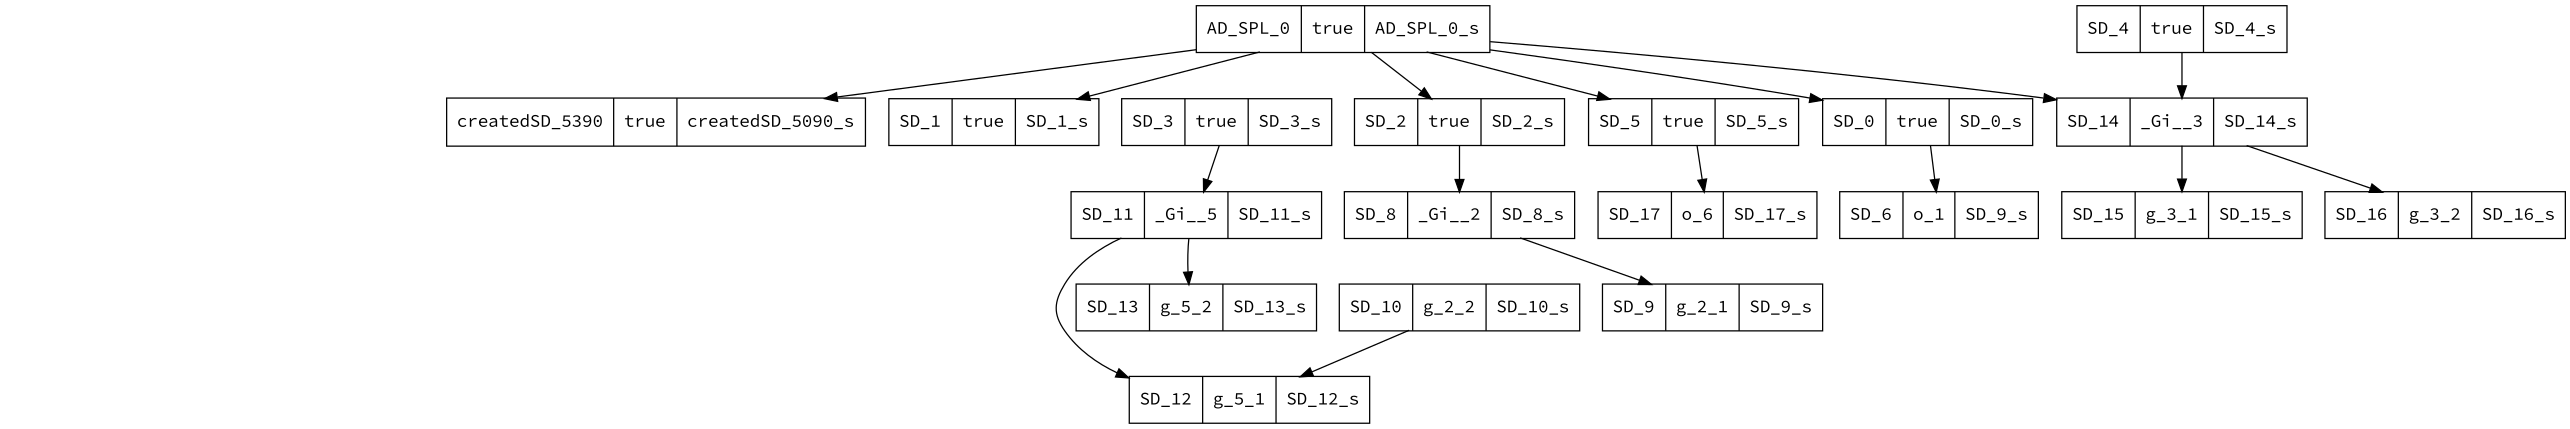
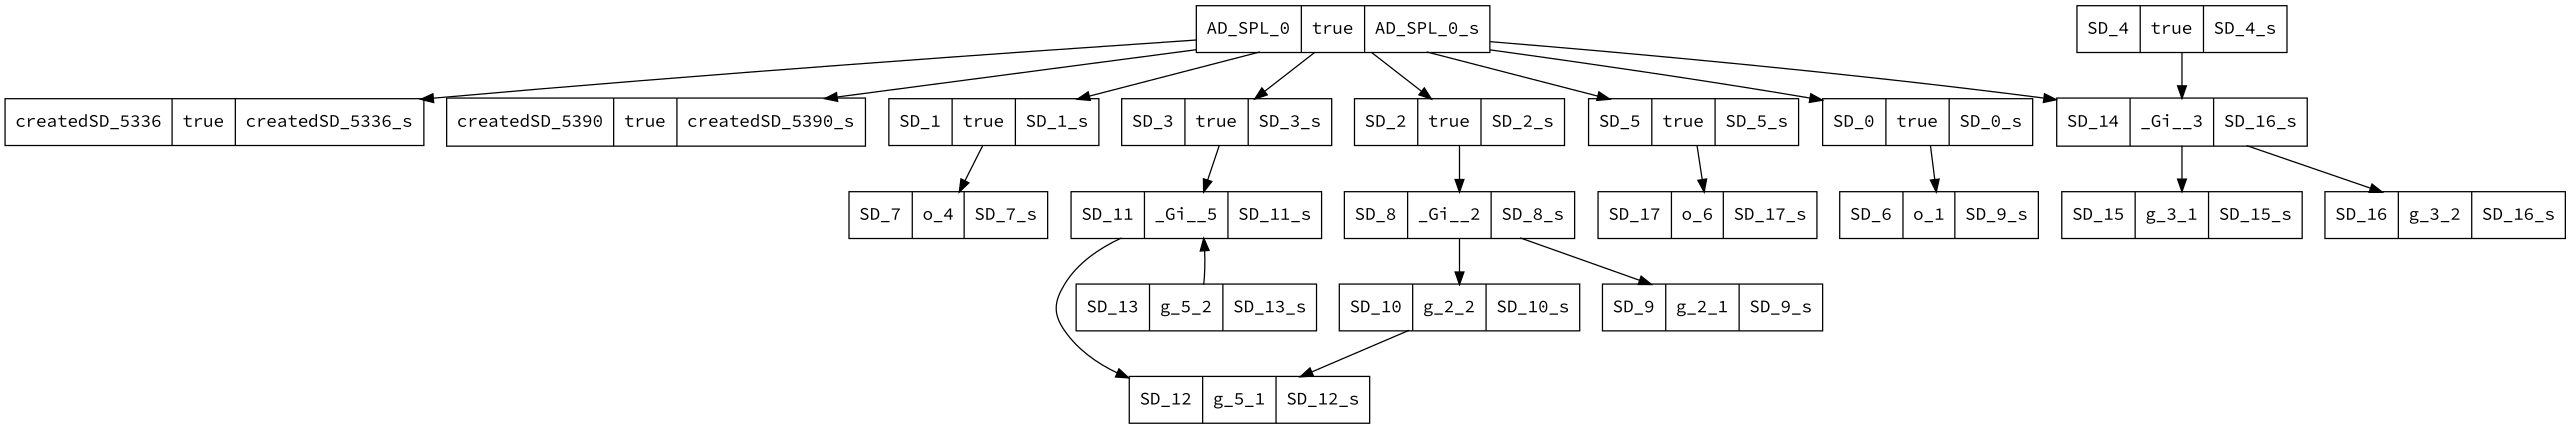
  digraph {
    fontname="Source Code Pro"
    node [fontname="Source Code Pro" shape=record]
    edge [fontname="Source Code Pro"]
    n1 [label="{{AD_SPL_0|true|AD_SPL_0_s}}"]
-   n3 [label="{{createdSD_5390|true|createdSD_5090_s}}"]
+   n2 [label="{{createdSD_5336|true|createdSD_5336_s}}"]
+   n3 [label="{{createdSD_5390|true|createdSD_5390_s}}"]
    n4 [label="{{SD_1|true|SD_1_s}}"]
    n5 [label="{{SD_3|true|SD_3_s}}"]
    n6 [label="{{SD_2|true|SD_2_s}}"]
    n7 [label="{{SD_5|true|SD_5_s}}"]
    n8 [label="{{SD_0|true|SD_0_s}}"]
-   n9 [label="{{SD_14|_Gi__3|SD_14_s}}"]
+   n9 [label="{{SD_14|_Gi__3|SD_16_s}}"]
+   n10 [label="{{SD_7|o_4|SD_7_s}}"]
    n11 [label="{{SD_11|_Gi__5|SD_11_s}}"]
    n12 [label="{{SD_8|_Gi__2|SD_8_s}}"]
    n13 [label="{{SD_17|o_6|SD_17_s}}"]
    n14 [label="{{SD_6|o_1|SD_9_s}}"]
    n15 [label="{{SD_4|true|SD_4_s}}"]
    n16 [label="{{SD_12|g_5_1|SD_12_s}}"]
    n17 [label="{{SD_13|g_5_2|SD_13_s}}"]
    n18 [label="{{SD_10|g_2_2|SD_10_s}}"]
    n19 [label="{{SD_9|g_2_1|SD_9_s}}"]
    n20 [label="{{SD_15|g_3_1|SD_15_s}}"]
    n21 [label="{{SD_16|g_3_2|SD_16_s}}"]
+   n1 -> n2
    n1 -> n3
    n1 -> n4
+   n1 -> n5
    n1 -> n6
    n1 -> n7
    n1 -> n8
    n1 -> n9
+   n4 -> n10
    n5 -> n11
    n6 -> n12
    n7 -> n13
    n8 -> n14
    n9 -> n20
    n9 -> n21
    n11 -> n16
-   n11 -> n17
+   n17 -> n11
+   n12 -> n18
    n12 -> n19
    n15 -> n9
    n18 -> n16
  }
